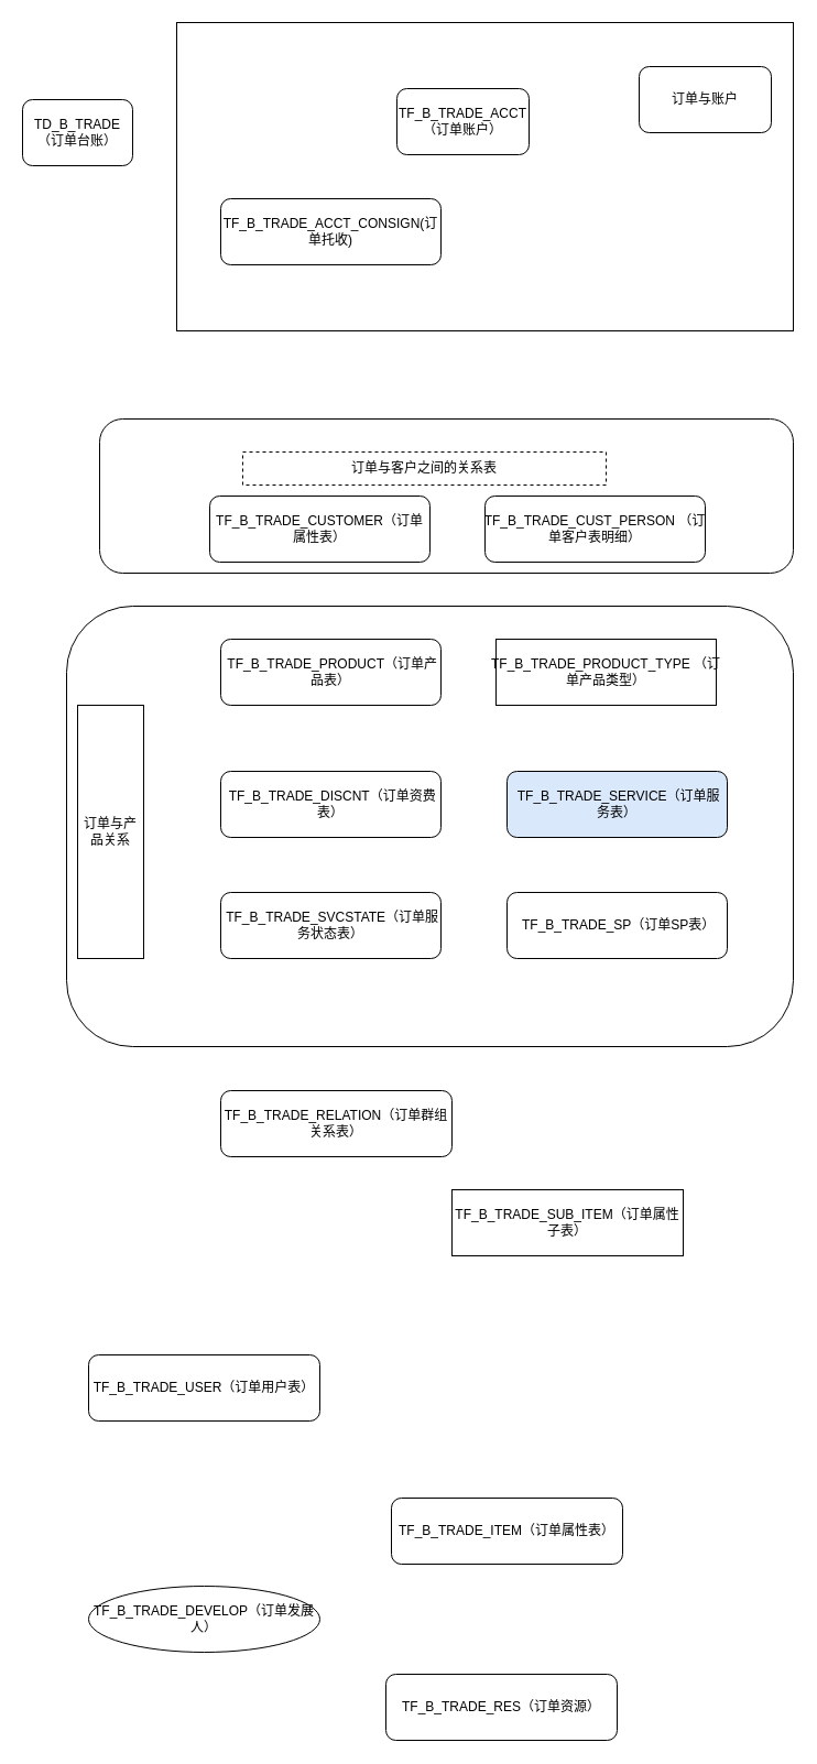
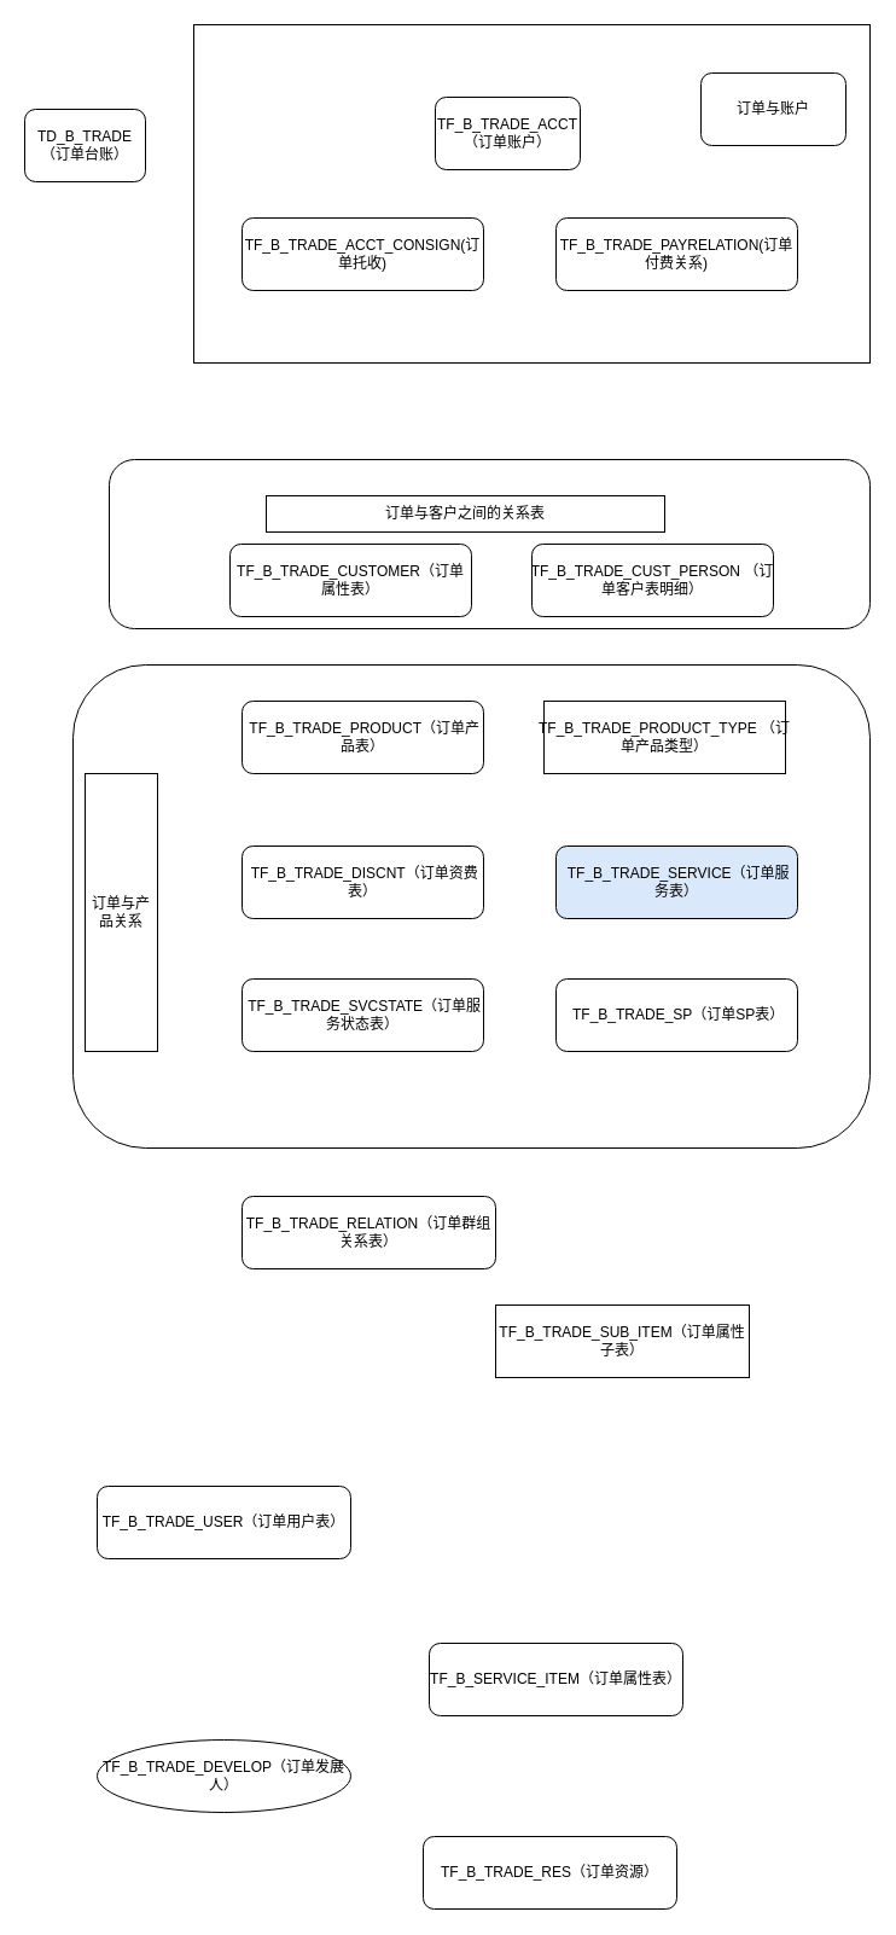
  <mxCell id="0" />
  <mxCell id="1" parent="0" />
  <mxCell id="2" value="" style="rounded=0;whiteSpace=wrap;html=1;" vertex="1" parent="1"><mxGeometry x="160" y="20" width="560" height="280" as="geometry" /></mxCell>
  <mxCell id="3" value="" style="rounded=1;whiteSpace=wrap;html=1;" vertex="1" parent="1"><mxGeometry x="60" y="550" width="660" height="400" as="geometry" /></mxCell>
  <mxCell id="4" value="" style="rounded=1;whiteSpace=wrap;html=1;" vertex="1" parent="1"><mxGeometry x="90" y="380" width="630" height="140" as="geometry" /></mxCell>
  <mxCell id="5" value="TD_B_TRADE（订单台账）" style="rounded=1;whiteSpace=wrap;html=1;" vertex="1" parent="1"><mxGeometry x="20" y="90" width="100" height="60" as="geometry" /></mxCell>
  <mxCell id="6" value="TF_B_TRADE_ACCT（订单账户）" style="rounded=1;whiteSpace=wrap;html=1;" vertex="1" parent="1"><mxGeometry x="360" y="80" width="120" height="60" as="geometry" /></mxCell>
  <mxCell id="7" value="TF_B_TRADE_ACCT_CONSIGN(订单托收)" style="rounded=1;whiteSpace=wrap;html=1;" vertex="1" parent="1"><mxGeometry x="200" y="180" width="200" height="60" as="geometry" /></mxCell>
+ <mxCell id="8" value="TF_B_TRADE_PAYRELATION(订单付费关系)" style="rounded=1;whiteSpace=wrap;html=1;" vertex="1" parent="1"><mxGeometry x="460" y="180" width="200" height="60" as="geometry" /></mxCell>
  <mxCell id="9" value="TF_B_TRADE_CUSTOMER（订单属性表）" style="rounded=1;whiteSpace=wrap;html=1;" vertex="1" parent="1"><mxGeometry x="190" y="450" width="200" height="60" as="geometry" /></mxCell>
  <mxCell id="10" value="TF_B_TRADE_CUST_PERSON&amp;nbsp;（订单客户表明细）" style="rounded=1;whiteSpace=wrap;html=1;" vertex="1" parent="1"><mxGeometry x="440" y="450" width="200" height="60" as="geometry" /></mxCell>
  <mxCell id="11" value="&amp;nbsp;TF_B_TRADE_PRODUCT（订单产品表）" style="rounded=1;whiteSpace=wrap;html=1;" vertex="1" parent="1"><mxGeometry x="200" y="580" width="200" height="60" as="geometry" /></mxCell>
  <mxCell id="12" value="TF_B_TRADE_PRODUCT_TYPE&amp;nbsp;（订单产品类型）" style="whiteSpace=wrap;html=1;rounded=0;" vertex="1" parent="1"><mxGeometry x="450" y="580" width="200" height="60" as="geometry" /></mxCell>
  <mxCell id="13" value="&amp;nbsp;TF_B_TRADE_DISCNT（订单资费表）&lt;br&gt;" style="rounded=1;whiteSpace=wrap;html=1;" vertex="1" parent="1"><mxGeometry x="200" y="700" width="200" height="60" as="geometry" /></mxCell>
  <mxCell id="14" value="&amp;nbsp;TF_B_TRADE_SERVICE（订单服务表）" style="rounded=1;whiteSpace=wrap;html=1;fillColor=#dae8fc;" vertex="1" parent="1"><mxGeometry x="460" y="700" width="200" height="60" as="geometry" /></mxCell>
  <mxCell id="15" value="&amp;nbsp;TF_B_TRADE_SVCSTATE（订单服务状态表）" style="rounded=1;whiteSpace=wrap;html=1;" vertex="1" parent="1"><mxGeometry x="200" y="810" width="200" height="60" as="geometry" /></mxCell>
  <mxCell id="16" value="&amp;nbsp;TF_B_TRADE_SP（订单SP表）" style="rounded=1;whiteSpace=wrap;html=1;" vertex="1" parent="1"><mxGeometry x="460" y="810" width="200" height="60" as="geometry" /></mxCell>
- <mxCell id="17" value="订单与客户之间的关系表" style="rounded=0;whiteSpace=wrap;html=1;dashed=1;" vertex="1" parent="1"><mxGeometry x="220" y="410" width="330" height="30" as="geometry" /></mxCell>
+ <mxCell id="17" value="订单与客户之间的关系表" style="rounded=0;whiteSpace=wrap;html=1;" vertex="1" parent="1"><mxGeometry x="220" y="410" width="330" height="30" as="geometry" /></mxCell>
  <mxCell id="18" value="订单与产品关系" style="rounded=0;whiteSpace=wrap;html=1;" vertex="1" parent="1"><mxGeometry x="70" y="640" width="60" height="230" as="geometry" /></mxCell>
  <mxCell id="19" value="订单与账户" style="rounded=1;whiteSpace=wrap;html=1;" vertex="1" parent="1"><mxGeometry x="580" y="60" width="120" height="60" as="geometry" /></mxCell>
  <mxCell id="20" value="TF_B_TRADE_RELATION（订单群组关系表）" style="rounded=1;whiteSpace=wrap;html=1;" vertex="1" parent="1"><mxGeometry x="200" y="990" width="210" height="60" as="geometry" /></mxCell>
  <mxCell id="21" value="TF_B_TRADE_SUB_ITEM（订单属性子表）" style="whiteSpace=wrap;html=1;rounded=0;" vertex="1" parent="1"><mxGeometry x="410" y="1080" width="210" height="60" as="geometry" /></mxCell>
  <mxCell id="22" value="TF_B_TRADE_USER（订单用户表）" style="rounded=1;whiteSpace=wrap;html=1;" vertex="1" parent="1"><mxGeometry x="80" y="1230" width="210" height="60" as="geometry" /></mxCell>
- <mxCell id="23" value="TF_B_TRADE_ITEM（订单属性表）" style="rounded=1;whiteSpace=wrap;html=1;" vertex="1" parent="1"><mxGeometry x="355" y="1360" width="210" height="60" as="geometry" /></mxCell>
+ <mxCell id="23" value="TF_B_SERVICE_ITEM（订单属性表）" style="rounded=1;whiteSpace=wrap;html=1;" vertex="1" parent="1"><mxGeometry x="355" y="1360" width="210" height="60" as="geometry" /></mxCell>
  <mxCell id="24" value="TF_B_TRADE_DEVELOP（订单发展人）" style="ellipse;whiteSpace=wrap;html=1;" vertex="1" parent="1"><mxGeometry x="80" y="1440" width="210" height="60" as="geometry" /></mxCell>
  <mxCell id="25" value="TF_B_TRADE_RES（订单资源）" style="rounded=1;whiteSpace=wrap;html=1;" vertex="1" parent="1"><mxGeometry x="350" y="1520" width="210" height="60" as="geometry" /></mxCell>
